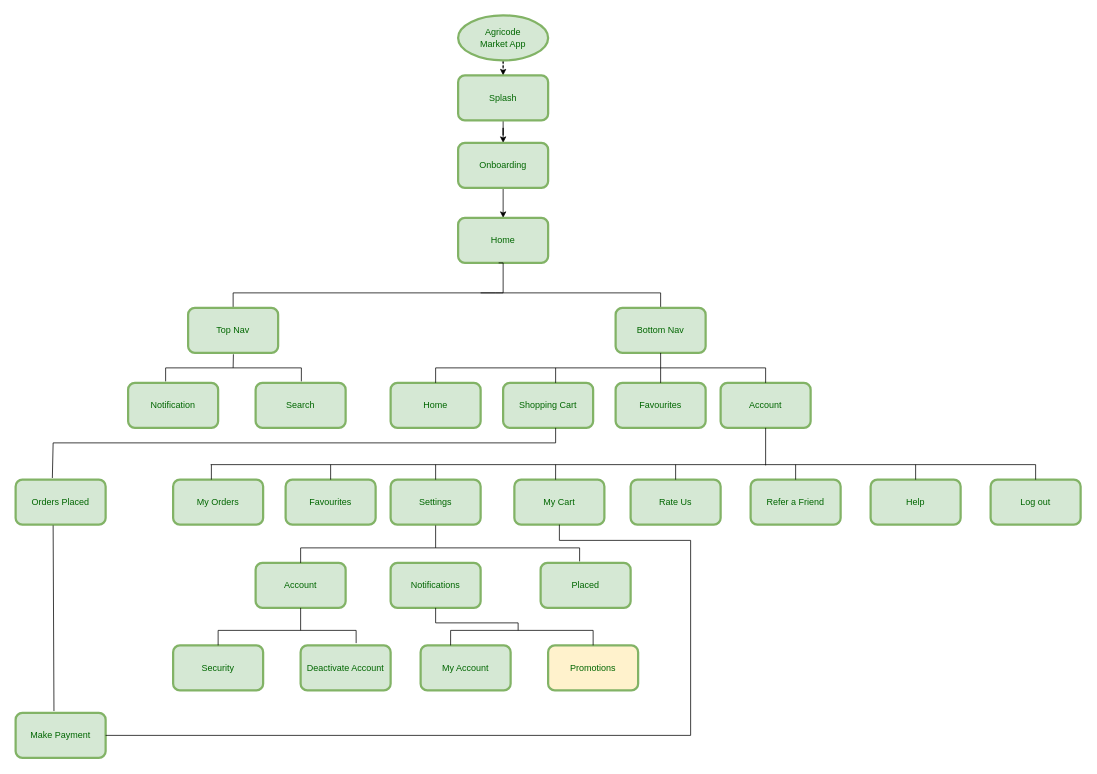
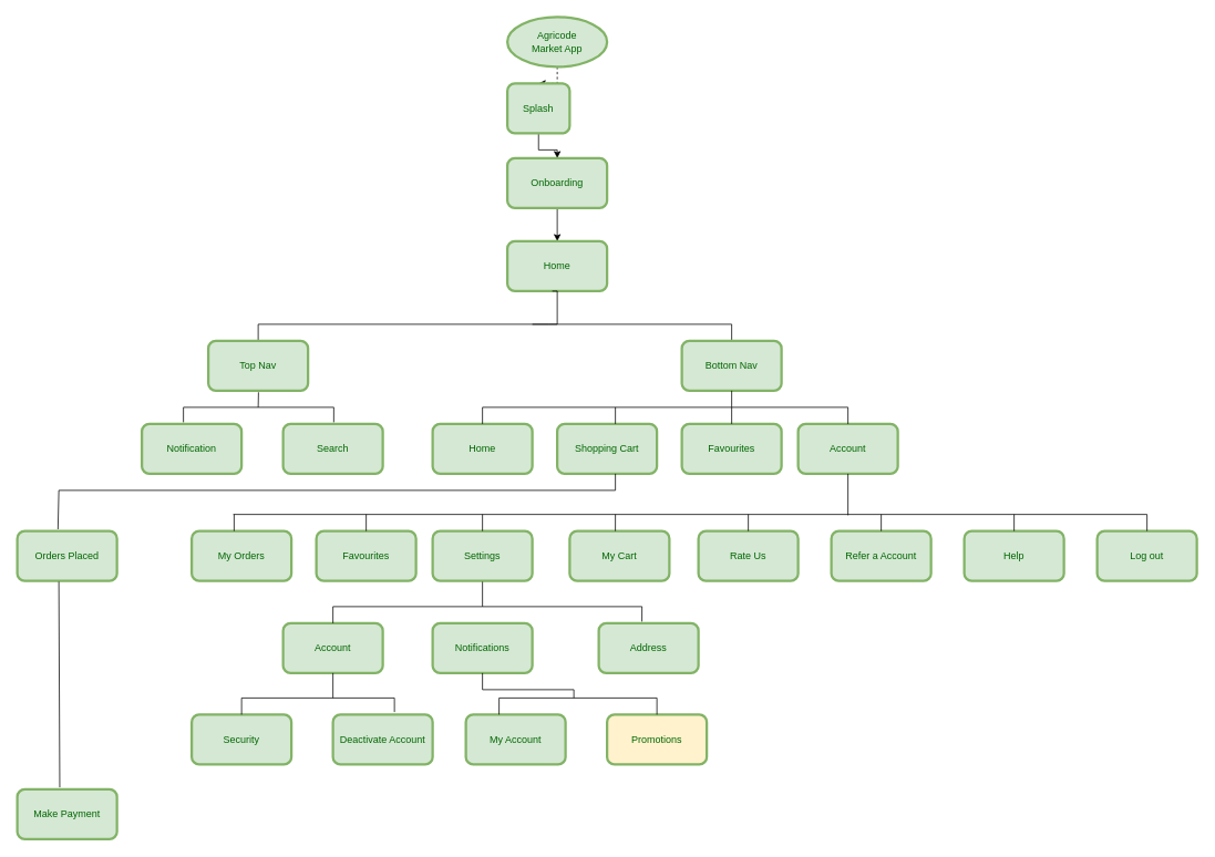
  <mxCell id="0" />
  <mxCell id="1" parent="0" />
  <mxCell id="2" value="" style="edgeStyle=orthogonalEdgeStyle;rounded=0;orthogonalLoop=1;jettySize=auto;html=1;dashed=1;" edge="1" parent="1" source="3" target="5"><mxGeometry relative="1" as="geometry" /></mxCell>
  <mxCell id="3" value="&lt;font color=&quot;#006600&quot;&gt;Agricode&lt;br&gt;Market App&lt;/font&gt;" style="ellipse;whiteSpace=wrap;html=1;fillColor=#d5e8d4;strokeColor=#82b366;strokeWidth=3;" vertex="1" parent="1"><mxGeometry x="610" y="20" width="120" height="60" as="geometry" /></mxCell>
  <mxCell id="4" value="" style="edgeStyle=orthogonalEdgeStyle;rounded=0;orthogonalLoop=1;jettySize=auto;html=1;fontColor=#006600;" edge="1" parent="1" source="5" target="7"><mxGeometry relative="1" as="geometry" /></mxCell>
- <mxCell id="5" value="&lt;font color=&quot;#006600&quot;&gt;Splash&lt;/font&gt;" style="rounded=1;whiteSpace=wrap;html=1;strokeWidth=3;fillColor=#d5e8d4;strokeColor=#82b366;" vertex="1" parent="1"><mxGeometry x="610" y="100" width="120" height="60" as="geometry" /></mxCell>
+ <mxCell id="5" value="&lt;font color=&quot;#006600&quot;&gt;Splash&lt;/font&gt;" style="rounded=1;whiteSpace=wrap;html=1;strokeWidth=3;fillColor=#d5e8d4;strokeColor=#82b366;" vertex="1" parent="1"><mxGeometry x="610" y="100" width="75" height="60" as="geometry" /></mxCell>
  <mxCell id="6" value="" style="edgeStyle=orthogonalEdgeStyle;rounded=0;orthogonalLoop=1;jettySize=auto;html=1;fontColor=#006600;" edge="1" parent="1" source="7" target="8"><mxGeometry relative="1" as="geometry" /></mxCell>
  <mxCell id="7" value="&lt;font color=&quot;#006600&quot;&gt;Onboarding&lt;/font&gt;" style="rounded=1;whiteSpace=wrap;html=1;strokeWidth=3;fillColor=#d5e8d4;strokeColor=#82b366;" vertex="1" parent="1"><mxGeometry x="610" y="190" width="120" height="60" as="geometry" /></mxCell>
  <mxCell id="8" value="&lt;font color=&quot;#006600&quot;&gt;Home&lt;/font&gt;" style="rounded=1;whiteSpace=wrap;html=1;strokeWidth=3;fillColor=#d5e8d4;strokeColor=#82b366;" vertex="1" parent="1"><mxGeometry x="610" y="290" width="120" height="60" as="geometry" /></mxCell>
  <mxCell id="9" value="" style="endArrow=none;html=1;rounded=0;fontColor=#006600;edgeStyle=orthogonalEdgeStyle;entryX=0.45;entryY=1;entryDx=0;entryDy=0;entryPerimeter=0;" edge="1" parent="1" source="11" target="8"><mxGeometry width="50" height="50" relative="1" as="geometry"><mxPoint x="470" y="430" as="sourcePoint" /><mxPoint x="620" y="410" as="targetPoint" /><Array as="points"><mxPoint x="310" y="390" /><mxPoint x="670" y="390" /><mxPoint x="670" y="350" /></Array></mxGeometry></mxCell>
  <mxCell id="10" value="" style="endArrow=none;html=1;rounded=0;fontColor=#006600;edgeStyle=orthogonalEdgeStyle;" edge="1" parent="1"><mxGeometry width="50" height="50" relative="1" as="geometry"><mxPoint x="640" y="390" as="sourcePoint" /><mxPoint x="880" y="430" as="targetPoint" /><Array as="points"><mxPoint x="660" y="390" /><mxPoint x="780" y="390" /></Array></mxGeometry></mxCell>
  <mxCell id="11" value="&lt;font color=&quot;#006600&quot;&gt;Top Nav&lt;/font&gt;" style="rounded=1;whiteSpace=wrap;html=1;strokeWidth=3;fillColor=#d5e8d4;strokeColor=#82b366;" vertex="1" parent="1"><mxGeometry x="250" y="410" width="120" height="60" as="geometry" /></mxCell>
  <mxCell id="12" value="&lt;font color=&quot;#006600&quot;&gt;Bottom Nav&lt;/font&gt;" style="rounded=1;whiteSpace=wrap;html=1;strokeWidth=3;fillColor=#d5e8d4;strokeColor=#82b366;" vertex="1" parent="1"><mxGeometry x="820" y="410" width="120" height="60" as="geometry" /></mxCell>
  <mxCell id="13" value="" style="endArrow=none;html=1;rounded=0;fontColor=#006600;" edge="1" parent="1"><mxGeometry width="50" height="50" relative="1" as="geometry"><mxPoint x="880" y="490" as="sourcePoint" /><mxPoint x="880" y="470" as="targetPoint" /></mxGeometry></mxCell>
  <mxCell id="14" value="&lt;font color=&quot;#006600&quot;&gt;Shopping Cart&lt;/font&gt;" style="rounded=1;whiteSpace=wrap;html=1;strokeWidth=3;fillColor=#d5e8d4;strokeColor=#82b366;" vertex="1" parent="1"><mxGeometry x="670" y="510" width="120" height="60" as="geometry" /></mxCell>
  <mxCell id="15" value="&lt;font color=&quot;#006600&quot;&gt;Favourites&lt;/font&gt;" style="rounded=1;whiteSpace=wrap;html=1;strokeWidth=3;fillColor=#d5e8d4;strokeColor=#82b366;" vertex="1" parent="1"><mxGeometry x="820" y="510" width="120" height="60" as="geometry" /></mxCell>
  <mxCell id="16" value="&lt;font color=&quot;#006600&quot;&gt;Account&lt;/font&gt;" style="rounded=1;whiteSpace=wrap;html=1;strokeWidth=3;fillColor=#d5e8d4;strokeColor=#82b366;" vertex="1" parent="1"><mxGeometry x="960" y="510" width="120" height="60" as="geometry" /></mxCell>
  <mxCell id="17" value="&lt;font color=&quot;#006600&quot;&gt;Home&lt;/font&gt;" style="rounded=1;whiteSpace=wrap;html=1;strokeWidth=3;fillColor=#d5e8d4;strokeColor=#82b366;" vertex="1" parent="1"><mxGeometry x="520" y="510" width="120" height="60" as="geometry" /></mxCell>
  <mxCell id="18" style="edgeStyle=none;rounded=0;orthogonalLoop=1;jettySize=auto;html=1;entryX=0.5;entryY=0;entryDx=0;entryDy=0;fontColor=#006600;" edge="1" parent="1" source="15" target="15"><mxGeometry relative="1" as="geometry" /></mxCell>
  <mxCell id="19" value="" style="endArrow=none;html=1;rounded=0;fontColor=#006600;" edge="1" parent="1"><mxGeometry width="50" height="50" relative="1" as="geometry"><mxPoint x="580" y="490" as="sourcePoint" /><mxPoint x="1020" y="490" as="targetPoint" /></mxGeometry></mxCell>
  <mxCell id="20" value="" style="endArrow=none;html=1;rounded=0;fontColor=#006600;entryX=0.5;entryY=0;entryDx=0;entryDy=0;" edge="1" parent="1" target="15"><mxGeometry width="50" height="50" relative="1" as="geometry"><mxPoint x="880" y="490" as="sourcePoint" /><mxPoint x="840" y="530" as="targetPoint" /></mxGeometry></mxCell>
  <mxCell id="21" value="" style="endArrow=none;html=1;rounded=0;fontColor=#006600;entryX=0.5;entryY=0;entryDx=0;entryDy=0;" edge="1" parent="1" target="16"><mxGeometry width="50" height="50" relative="1" as="geometry"><mxPoint x="1020" y="490" as="sourcePoint" /><mxPoint x="890" y="520" as="targetPoint" /></mxGeometry></mxCell>
  <mxCell id="22" value="" style="endArrow=none;html=1;rounded=0;fontColor=#006600;" edge="1" parent="1"><mxGeometry width="50" height="50" relative="1" as="geometry"><mxPoint x="740" y="490" as="sourcePoint" /><mxPoint x="740" y="510" as="targetPoint" /></mxGeometry></mxCell>
  <mxCell id="23" value="" style="endArrow=none;html=1;rounded=0;fontColor=#006600;entryX=0.5;entryY=0;entryDx=0;entryDy=0;" edge="1" parent="1" target="17"><mxGeometry width="50" height="50" relative="1" as="geometry"><mxPoint x="580" y="490" as="sourcePoint" /><mxPoint x="840" y="440" as="targetPoint" /></mxGeometry></mxCell>
  <mxCell id="24" value="&lt;font color=&quot;#006600&quot;&gt;Help&lt;/font&gt;" style="rounded=1;whiteSpace=wrap;html=1;strokeWidth=3;fillColor=#d5e8d4;strokeColor=#82b366;" vertex="1" parent="1"><mxGeometry x="1160" y="639" width="120" height="60" as="geometry" /></mxCell>
  <mxCell id="25" value="&lt;font color=&quot;#006600&quot;&gt;Log out&lt;/font&gt;" style="rounded=1;whiteSpace=wrap;html=1;strokeWidth=3;fillColor=#d5e8d4;strokeColor=#82b366;" vertex="1" parent="1"><mxGeometry x="1320" y="639" width="120" height="60" as="geometry" /></mxCell>
- <mxCell id="26" value="&lt;font color=&quot;#006600&quot;&gt;Refer a Friend&lt;/font&gt;" style="rounded=1;whiteSpace=wrap;html=1;strokeWidth=3;fillColor=#d5e8d4;strokeColor=#82b366;" vertex="1" parent="1"><mxGeometry x="1000" y="639" width="120" height="60" as="geometry" /></mxCell>
+ <mxCell id="26" value="&lt;font color=&quot;#006600&quot;&gt;Refer a Account&lt;/font&gt;" style="rounded=1;whiteSpace=wrap;html=1;strokeWidth=3;fillColor=#d5e8d4;strokeColor=#82b366;" vertex="1" parent="1"><mxGeometry x="1000" y="639" width="120" height="60" as="geometry" /></mxCell>
  <mxCell id="27" value="&lt;font color=&quot;#006600&quot;&gt;Rate Us&lt;/font&gt;" style="rounded=1;whiteSpace=wrap;html=1;strokeWidth=3;fillColor=#d5e8d4;strokeColor=#82b366;" vertex="1" parent="1"><mxGeometry x="840" y="639" width="120" height="60" as="geometry" /></mxCell>
  <mxCell id="28" value="&lt;font color=&quot;#006600&quot;&gt;My Cart&lt;/font&gt;" style="rounded=1;whiteSpace=wrap;html=1;strokeWidth=3;fillColor=#d5e8d4;strokeColor=#82b366;" vertex="1" parent="1"><mxGeometry x="685" y="639" width="120" height="60" as="geometry" /></mxCell>
  <mxCell id="29" value="&lt;font color=&quot;#006600&quot;&gt;Settings&lt;/font&gt;" style="rounded=1;whiteSpace=wrap;html=1;strokeWidth=3;fillColor=#d5e8d4;strokeColor=#82b366;" vertex="1" parent="1"><mxGeometry x="520" y="639" width="120" height="60" as="geometry" /></mxCell>
  <mxCell id="30" value="&lt;font color=&quot;#006600&quot;&gt;Favourites&lt;/font&gt;" style="rounded=1;whiteSpace=wrap;html=1;strokeWidth=3;fillColor=#d5e8d4;strokeColor=#82b366;" vertex="1" parent="1"><mxGeometry x="380" y="639" width="120" height="60" as="geometry" /></mxCell>
  <mxCell id="31" value="&lt;font color=&quot;#006600&quot;&gt;My Orders&lt;/font&gt;" style="rounded=1;whiteSpace=wrap;html=1;strokeWidth=3;fillColor=#d5e8d4;strokeColor=#82b366;" vertex="1" parent="1"><mxGeometry x="230" y="639" width="120" height="60" as="geometry" /></mxCell>
  <mxCell id="32" value="" style="endArrow=none;html=1;rounded=0;fontColor=#006600;" edge="1" parent="1"><mxGeometry width="50" height="50" relative="1" as="geometry"><mxPoint x="280" y="619" as="sourcePoint" /><mxPoint x="1380" y="619" as="targetPoint" /></mxGeometry></mxCell>
  <mxCell id="33" value="" style="endArrow=none;html=1;rounded=0;fontColor=#006600;entryX=0.5;entryY=0;entryDx=0;entryDy=0;" edge="1" parent="1" target="25"><mxGeometry width="50" height="50" relative="1" as="geometry"><mxPoint x="1380" y="619" as="sourcePoint" /><mxPoint x="1170" y="419" as="targetPoint" /></mxGeometry></mxCell>
  <mxCell id="34" value="" style="endArrow=none;html=1;rounded=0;fontColor=#006600;entryX=0.5;entryY=1;entryDx=0;entryDy=0;" edge="1" parent="1" target="16"><mxGeometry width="50" height="50" relative="1" as="geometry"><mxPoint x="1020" y="620" as="sourcePoint" /><mxPoint x="920" y="320" as="targetPoint" /></mxGeometry></mxCell>
  <mxCell id="35" value="" style="endArrow=none;html=1;rounded=0;fontColor=#006600;entryX=0.5;entryY=0;entryDx=0;entryDy=0;" edge="1" parent="1" target="27"><mxGeometry width="50" height="50" relative="1" as="geometry"><mxPoint x="900" y="619" as="sourcePoint" /><mxPoint x="920" y="339" as="targetPoint" /><Array as="points" /></mxGeometry></mxCell>
  <mxCell id="36" value="" style="endArrow=none;html=1;rounded=0;fontColor=#006600;entryX=0.458;entryY=0;entryDx=0;entryDy=0;entryPerimeter=0;" edge="1" parent="1" target="28"><mxGeometry width="50" height="50" relative="1" as="geometry"><mxPoint x="740" y="619" as="sourcePoint" /><mxPoint x="930" y="529" as="targetPoint" /></mxGeometry></mxCell>
  <mxCell id="37" value="" style="endArrow=none;html=1;rounded=0;fontColor=#006600;exitX=0.5;exitY=0;exitDx=0;exitDy=0;" edge="1" parent="1" source="29"><mxGeometry width="50" height="50" relative="1" as="geometry"><mxPoint x="640" y="579" as="sourcePoint" /><mxPoint x="580" y="619" as="targetPoint" /></mxGeometry></mxCell>
  <mxCell id="38" value="" style="endArrow=none;html=1;rounded=0;fontColor=#006600;exitX=0.5;exitY=0;exitDx=0;exitDy=0;" edge="1" parent="1" source="30"><mxGeometry width="50" height="50" relative="1" as="geometry"><mxPoint x="450" y="579" as="sourcePoint" /><mxPoint x="440" y="619" as="targetPoint" /></mxGeometry></mxCell>
  <mxCell id="39" value="" style="endArrow=none;html=1;rounded=0;fontColor=#006600;" edge="1" parent="1"><mxGeometry width="50" height="50" relative="1" as="geometry"><mxPoint x="281" y="639" as="sourcePoint" /><mxPoint x="281" y="619" as="targetPoint" /></mxGeometry></mxCell>
  <mxCell id="40" value="" style="endArrow=none;html=1;rounded=0;fontColor=#006600;exitX=0.5;exitY=0;exitDx=0;exitDy=0;" edge="1" parent="1" source="26"><mxGeometry width="50" height="50" relative="1" as="geometry"><mxPoint x="1060" y="629" as="sourcePoint" /><mxPoint x="1060" y="619" as="targetPoint" /></mxGeometry></mxCell>
  <mxCell id="41" value="" style="endArrow=none;html=1;rounded=0;fontColor=#006600;entryX=0.5;entryY=0;entryDx=0;entryDy=0;" edge="1" parent="1" target="24"><mxGeometry width="50" height="50" relative="1" as="geometry"><mxPoint x="1220" y="619" as="sourcePoint" /><mxPoint x="1060" y="589" as="targetPoint" /></mxGeometry></mxCell>
  <mxCell id="42" value="" style="endArrow=none;html=1;rounded=0;fontColor=#006600;exitX=0.408;exitY=-0.036;exitDx=0;exitDy=0;exitPerimeter=0;" edge="1" parent="1" source="43"><mxGeometry width="50" height="50" relative="1" as="geometry"><mxPoint x="70" y="620" as="sourcePoint" /><mxPoint x="740" y="570" as="targetPoint" /><Array as="points"><mxPoint x="70" y="590" /><mxPoint x="740" y="590" /></Array></mxGeometry></mxCell>
  <mxCell id="43" value="&lt;font color=&quot;#006600&quot;&gt;Orders Placed&lt;/font&gt;" style="rounded=1;whiteSpace=wrap;html=1;strokeWidth=3;fillColor=#d5e8d4;strokeColor=#82b366;" vertex="1" parent="1"><mxGeometry x="20" y="639" width="120" height="60" as="geometry" /></mxCell>
  <mxCell id="44" value="&lt;font color=&quot;#006600&quot;&gt;Search&lt;/font&gt;" style="rounded=1;whiteSpace=wrap;html=1;strokeWidth=3;fillColor=#d5e8d4;strokeColor=#82b366;" vertex="1" parent="1"><mxGeometry x="340" y="510" width="120" height="60" as="geometry" /></mxCell>
  <mxCell id="45" value="&lt;font color=&quot;#006600&quot;&gt;Notification&lt;/font&gt;" style="rounded=1;whiteSpace=wrap;html=1;strokeWidth=3;fillColor=#d5e8d4;strokeColor=#82b366;" vertex="1" parent="1"><mxGeometry x="170" y="510" width="120" height="60" as="geometry" /></mxCell>
  <mxCell id="46" value="" style="endArrow=none;html=1;rounded=0;fontColor=#006600;entryX=0.508;entryY=-0.033;entryDx=0;entryDy=0;entryPerimeter=0;" edge="1" parent="1" target="44"><mxGeometry width="50" height="50" relative="1" as="geometry"><mxPoint x="220" y="508" as="sourcePoint" /><mxPoint x="400" y="490" as="targetPoint" /><Array as="points"><mxPoint x="220" y="490" /><mxPoint x="401" y="490" /></Array></mxGeometry></mxCell>
  <mxCell id="47" value="" style="endArrow=none;html=1;rounded=0;fontColor=#006600;entryX=0.503;entryY=1.031;entryDx=0;entryDy=0;entryPerimeter=0;" edge="1" parent="1" target="11"><mxGeometry width="50" height="50" relative="1" as="geometry"><mxPoint x="310" y="490" as="sourcePoint" /><mxPoint x="330" y="460" as="targetPoint" /></mxGeometry></mxCell>
  <mxCell id="48" value="&lt;font color=&quot;#006600&quot;&gt;Notifications&lt;/font&gt;" style="rounded=1;whiteSpace=wrap;html=1;strokeWidth=3;fillColor=#d5e8d4;strokeColor=#82b366;" vertex="1" parent="1"><mxGeometry x="520" y="750" width="120" height="60" as="geometry" /></mxCell>
- <mxCell id="49" value="&lt;font color=&quot;#006600&quot;&gt;Placed&lt;/font&gt;" style="rounded=1;whiteSpace=wrap;html=1;strokeWidth=3;fillColor=#d5e8d4;strokeColor=#82b366;" vertex="1" parent="1"><mxGeometry x="720" y="750" width="120" height="60" as="geometry" /></mxCell>
+ <mxCell id="49" value="&lt;font color=&quot;#006600&quot;&gt;Address&lt;/font&gt;" style="rounded=1;whiteSpace=wrap;html=1;strokeWidth=3;fillColor=#d5e8d4;strokeColor=#82b366;" vertex="1" parent="1"><mxGeometry x="720" y="750" width="120" height="60" as="geometry" /></mxCell>
  <mxCell id="50" value="&lt;font color=&quot;#006600&quot;&gt;Account&lt;/font&gt;" style="rounded=1;whiteSpace=wrap;html=1;strokeWidth=3;fillColor=#d5e8d4;strokeColor=#82b366;" vertex="1" parent="1"><mxGeometry x="340" y="750" width="120" height="60" as="geometry" /></mxCell>
  <mxCell id="51" value="&lt;font color=&quot;#006600&quot;&gt;Deactivate Account&lt;/font&gt;" style="rounded=1;whiteSpace=wrap;html=1;strokeWidth=3;fillColor=#d5e8d4;strokeColor=#82b366;" vertex="1" parent="1"><mxGeometry x="400" y="860" width="120" height="60" as="geometry" /></mxCell>
  <mxCell id="52" value="&lt;font color=&quot;#006600&quot;&gt;Security&lt;/font&gt;" style="rounded=1;whiteSpace=wrap;html=1;strokeWidth=3;fillColor=#d5e8d4;strokeColor=#82b366;" vertex="1" parent="1"><mxGeometry x="230" y="860" width="120" height="60" as="geometry" /></mxCell>
  <mxCell id="53" value="&lt;font color=&quot;#006600&quot;&gt;Promotions&lt;/font&gt;" style="rounded=1;whiteSpace=wrap;html=1;strokeWidth=3;fillColor=#fff2cc;strokeColor=#82b366;" vertex="1" parent="1"><mxGeometry x="730" y="860" width="120" height="60" as="geometry" /></mxCell>
  <mxCell id="54" value="&lt;font color=&quot;#006600&quot;&gt;My Account&lt;/font&gt;" style="rounded=1;whiteSpace=wrap;html=1;strokeWidth=3;fillColor=#d5e8d4;strokeColor=#82b366;" vertex="1" parent="1"><mxGeometry x="560" y="860" width="120" height="60" as="geometry" /></mxCell>
  <mxCell id="55" value="" style="endArrow=none;html=1;rounded=0;fontColor=#006600;exitX=0.5;exitY=0;exitDx=0;exitDy=0;" edge="1" parent="1" source="50"><mxGeometry width="50" height="50" relative="1" as="geometry"><mxPoint x="500" y="710" as="sourcePoint" /><mxPoint x="580" y="700" as="targetPoint" /><Array as="points"><mxPoint x="400" y="730" /><mxPoint x="580" y="730" /></Array></mxGeometry></mxCell>
  <mxCell id="56" value="" style="endArrow=none;html=1;rounded=0;fontColor=#006600;entryX=0.433;entryY=-0.033;entryDx=0;entryDy=0;entryPerimeter=0;" edge="1" parent="1" target="49"><mxGeometry width="50" height="50" relative="1" as="geometry"><mxPoint x="580" y="730" as="sourcePoint" /><mxPoint x="790" y="730" as="targetPoint" /><Array as="points"><mxPoint x="772" y="730" /></Array></mxGeometry></mxCell>
  <mxCell id="57" value="" style="endArrow=none;html=1;rounded=0;fontColor=#006600;entryX=0.5;entryY=1;entryDx=0;entryDy=0;" edge="1" parent="1" target="50"><mxGeometry width="50" height="50" relative="1" as="geometry"><mxPoint x="400" y="840" as="sourcePoint" /><mxPoint x="550" y="660" as="targetPoint" /></mxGeometry></mxCell>
  <mxCell id="58" value="" style="endArrow=none;html=1;rounded=0;fontColor=#006600;entryX=0.5;entryY=0;entryDx=0;entryDy=0;exitX=0.617;exitY=-0.05;exitDx=0;exitDy=0;exitPerimeter=0;" edge="1" parent="1" source="51" target="52"><mxGeometry width="50" height="50" relative="1" as="geometry"><mxPoint x="470" y="840" as="sourcePoint" /><mxPoint x="270" y="850" as="targetPoint" /><Array as="points"><mxPoint x="474" y="840" /><mxPoint x="290" y="840" /></Array></mxGeometry></mxCell>
  <mxCell id="59" value="" style="endArrow=none;html=1;rounded=0;fontColor=#006600;exitX=0.333;exitY=0;exitDx=0;exitDy=0;exitPerimeter=0;entryX=0.5;entryY=0;entryDx=0;entryDy=0;entryPerimeter=0;" edge="1" parent="1" source="54" target="53"><mxGeometry width="50" height="50" relative="1" as="geometry"><mxPoint x="640" y="740" as="sourcePoint" /><mxPoint x="690" y="690" as="targetPoint" /><Array as="points"><mxPoint x="600" y="840" /><mxPoint x="790" y="840" /></Array></mxGeometry></mxCell>
  <mxCell id="60" value="" style="endArrow=none;html=1;rounded=0;fontColor=#006600;exitX=0.5;exitY=1;exitDx=0;exitDy=0;" edge="1" parent="1" source="48"><mxGeometry width="50" height="50" relative="1" as="geometry"><mxPoint x="640" y="740" as="sourcePoint" /><mxPoint x="690" y="840" as="targetPoint" /><Array as="points"><mxPoint x="580" y="830" /><mxPoint x="690" y="830" /></Array></mxGeometry></mxCell>
  <mxCell id="61" value="&lt;font color=&quot;#006600&quot;&gt;Make Payment&lt;/font&gt;" style="rounded=1;whiteSpace=wrap;html=1;strokeWidth=3;fillColor=#d5e8d4;strokeColor=#82b366;" vertex="1" parent="1"><mxGeometry x="20" y="950" width="120" height="60" as="geometry" /></mxCell>
- <mxCell id="62" value="" style="endArrow=none;html=1;rounded=0;fontColor=#006600;entryX=1;entryY=0.5;entryDx=0;entryDy=0;" edge="1" parent="1" source="28" target="61"><mxGeometry width="50" height="50" relative="1" as="geometry"><mxPoint x="750" y="720" as="sourcePoint" /><mxPoint x="610" y="670" as="targetPoint" /><Array as="points"><mxPoint x="745" y="720" /><mxPoint x="920" y="720" /><mxPoint x="920" y="980" /></Array></mxGeometry></mxCell>
  <mxCell id="63" value="" style="endArrow=none;html=1;rounded=0;fontColor=#006600;entryX=0.426;entryY=-0.04;entryDx=0;entryDy=0;entryPerimeter=0;" edge="1" parent="1" target="61"><mxGeometry width="50" height="50" relative="1" as="geometry"><mxPoint x="70" y="700" as="sourcePoint" /><mxPoint x="440" y="710" as="targetPoint" /></mxGeometry></mxCell>
